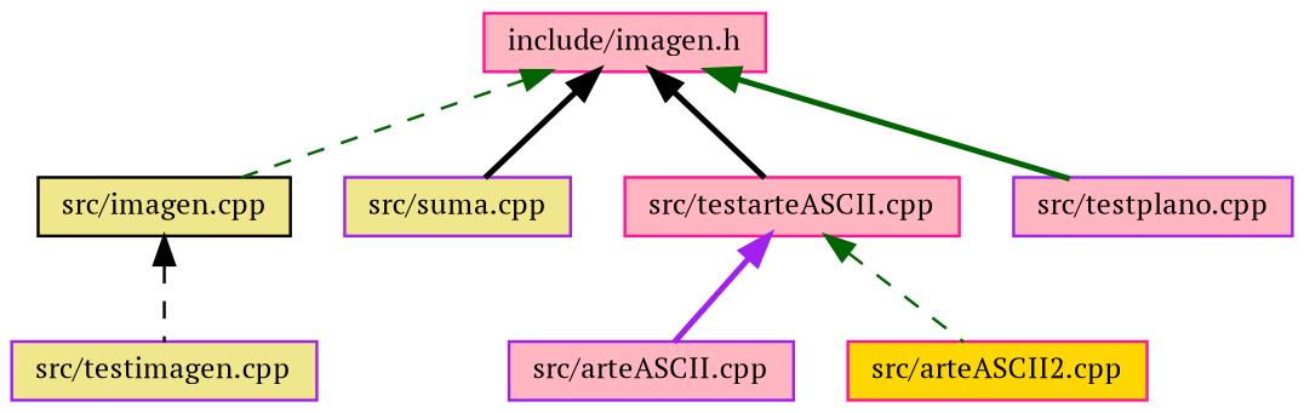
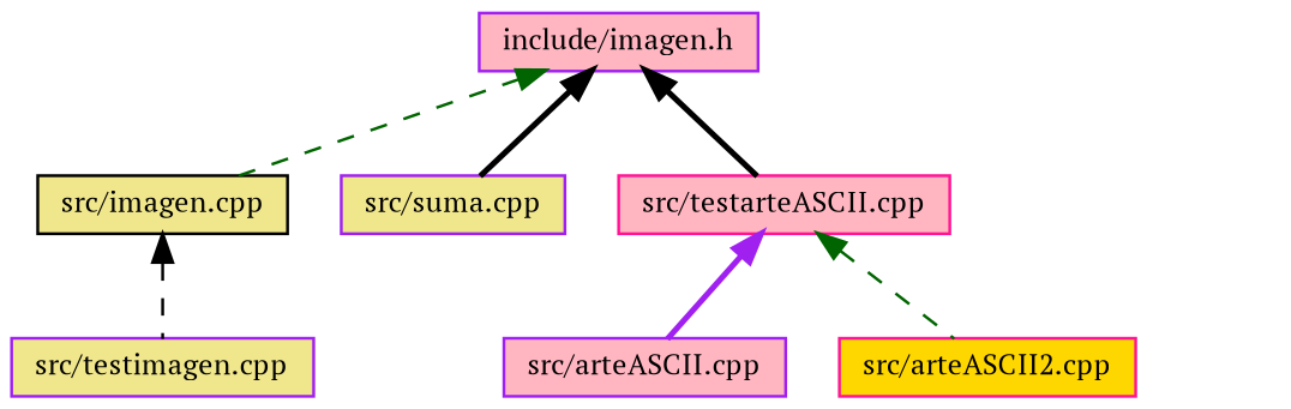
  digraph {
    fontname="PT Serif"
    node [color=purple fillcolor=lightpink fontname="PT Serif" fontsize=10 shape=record style=filled]
    edge [color=darkgreen dir=back fontname="PT Serif" fontsize=10 labelfontname=Helvetica labelfontsize=10 style=bold]
-   n1 [color=deeppink fontcolor=black height=0.2 label="include/imagen.h" width=0.4]
+   n1 [fontcolor=black height=0.2 label="include/imagen.h" width=0.4]
    n2 [color=black fillcolor=khaki height=0.2 label="src/imagen.cpp" width=0.4]
    n3 [fillcolor=khaki height=0.2 label="src/suma.cpp" width=0.4]
    n4 [color=deeppink height=0.2 label="src/testarteASCII.cpp" width=0.4]
-   n5 [height=0.2 label="src/testplano.cpp" width=0.4]
    n6 [height=0.2 label="src/arteASCII.cpp" width=0.4]
    n7 [color=deeppink fillcolor=gold height=0.2 label="src/arteASCII2.cpp" width=0.4]
    n8 [fillcolor=khaki height=0.2 label="src/testimagen.cpp" width=0.4]
    n1 -> n2 [style=dashed]
    n1 -> n3 [color=black]
    n1 -> n4 [color=black]
-   n1 -> n5
    n2 -> n8 [color=black style=dashed]
    n4 -> n6 [color=purple]
    n4 -> n7 [style=dashed]
  }
